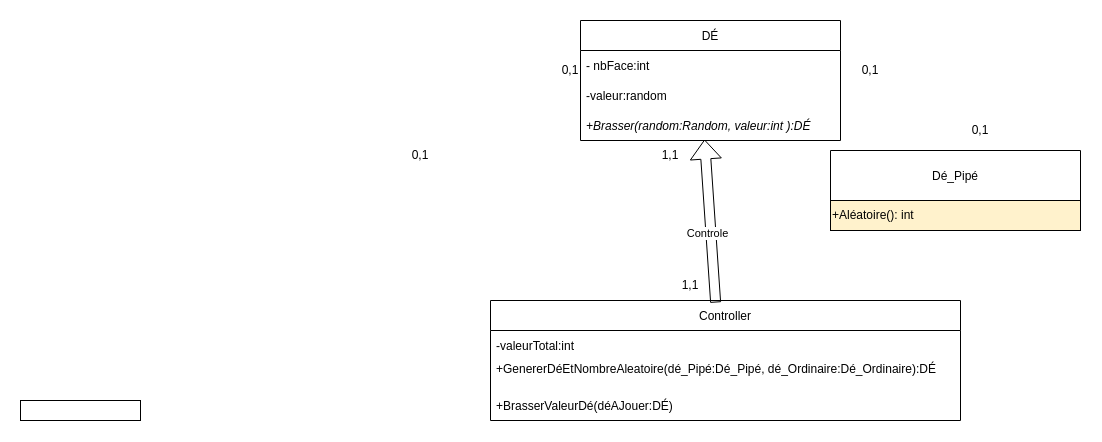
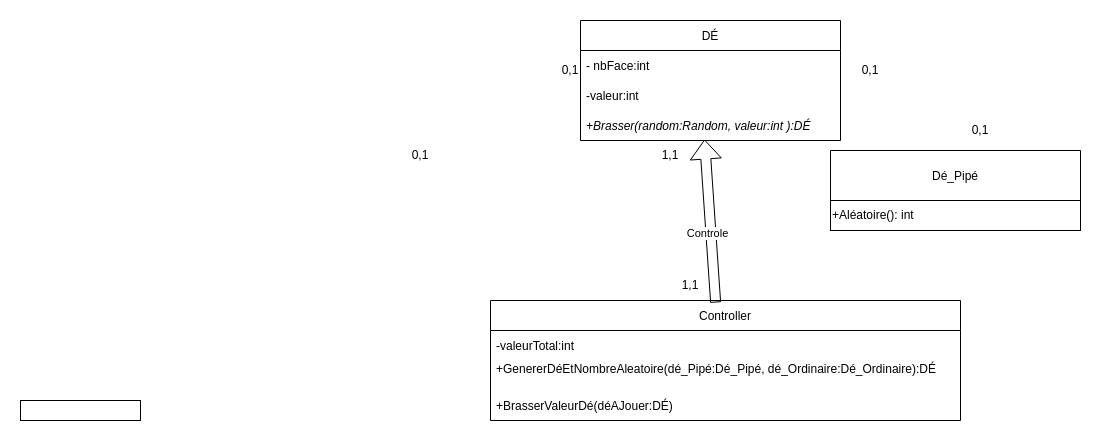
  <mxCell id="0" />
  <mxCell id="1" parent="0" />
  <mxCell id="2" value="" style="rounded=0;whiteSpace=wrap;html=1;" parent="1" vertex="1"><mxGeometry x="20" y="400" width="120" height="20" as="geometry" /></mxCell>
  <mxCell id="3" value="DÉ" style="swimlane;fontStyle=0;childLayout=stackLayout;horizontal=1;startSize=30;horizontalStack=0;resizeParent=1;resizeParentMax=0;resizeLast=0;collapsible=1;marginBottom=0;" parent="1" vertex="1"><mxGeometry x="580" y="20" width="260" height="120" as="geometry" /></mxCell>
  <mxCell id="4" value="- nbFace:int" style="text;strokeColor=none;fillColor=none;align=left;verticalAlign=middle;spacingLeft=4;spacingRight=4;overflow=hidden;points=[[0,0.5],[1,0.5]];portConstraint=eastwest;rotatable=0;" parent="3" vertex="1"><mxGeometry y="30" width="260" height="30" as="geometry" /></mxCell>
- <mxCell id="5" value="-valeur:random" style="text;strokeColor=none;fillColor=none;align=left;verticalAlign=middle;spacingLeft=4;spacingRight=4;overflow=hidden;points=[[0,0.5],[1,0.5]];portConstraint=eastwest;rotatable=0;" parent="3" vertex="1"><mxGeometry y="60" width="260" height="30" as="geometry" /></mxCell>
+ <mxCell id="5" value="-valeur:int" style="text;strokeColor=none;fillColor=none;align=left;verticalAlign=middle;spacingLeft=4;spacingRight=4;overflow=hidden;points=[[0,0.5],[1,0.5]];portConstraint=eastwest;rotatable=0;" parent="3" vertex="1"><mxGeometry y="60" width="260" height="30" as="geometry" /></mxCell>
  <mxCell id="6" value="+Brasser(random:Random, valeur:int ):DÉ" style="text;strokeColor=none;fillColor=none;align=left;verticalAlign=middle;spacingLeft=4;spacingRight=4;overflow=hidden;points=[[0,0.5],[1,0.5]];portConstraint=eastwest;rotatable=0;fontStyle=2" parent="3" vertex="1"><mxGeometry y="90" width="260" height="30" as="geometry" /></mxCell>
  <mxCell id="7" value="Dé_Pipé" style="swimlane;fontStyle=0;childLayout=stackLayout;horizontal=1;startSize=50;horizontalStack=0;resizeParent=1;resizeParentMax=0;resizeLast=0;collapsible=1;marginBottom=0;" parent="1" vertex="1"><mxGeometry x="830" y="150" width="250" height="80" as="geometry" /></mxCell>
- <mxCell id="8" value="&lt;div style=&quot;&quot;&gt;+Aléatoire(): int&lt;/div&gt;" style="rounded=0;whiteSpace=wrap;html=1;align=left;fillColor=#fff2cc;" parent="7" vertex="1"><mxGeometry y="50" width="250" height="30" as="geometry" /></mxCell>
+ <mxCell id="8" value="&lt;div style=&quot;&quot;&gt;+Aléatoire(): int&lt;/div&gt;" style="rounded=0;whiteSpace=wrap;html=1;align=left;" parent="7" vertex="1"><mxGeometry y="50" width="250" height="30" as="geometry" /></mxCell>
  <mxCell id="9" value="Controller" style="swimlane;fontStyle=0;childLayout=stackLayout;horizontal=1;startSize=30;horizontalStack=0;resizeParent=1;resizeParentMax=0;resizeLast=0;collapsible=1;marginBottom=0;" parent="1" vertex="1"><mxGeometry x="490" y="300" width="470" height="120" as="geometry" /></mxCell>
  <mxCell id="10" value="-valeurTotal:int" style="text;strokeColor=none;fillColor=none;align=left;verticalAlign=middle;spacingLeft=4;spacingRight=4;overflow=hidden;points=[[0,0.5],[1,0.5]];portConstraint=eastwest;rotatable=0;" parent="9" vertex="1"><mxGeometry y="30" width="470" height="30" as="geometry" /></mxCell>
  <mxCell id="11" value="+GenererDéEtNombreAleatoire(dé_Pipé:Dé_Pipé, dé_Ordinaire:Dé_Ordinaire):DÉ&#10;" style="text;strokeColor=none;fillColor=none;align=left;verticalAlign=middle;spacingLeft=4;spacingRight=4;overflow=hidden;points=[[0,0.5],[1,0.5]];portConstraint=eastwest;rotatable=0;" parent="9" vertex="1"><mxGeometry y="60" width="470" height="30" as="geometry" /></mxCell>
  <mxCell id="12" value="+BrasserValeurDé(déAJouer:DÉ)" style="text;strokeColor=none;fillColor=none;align=left;verticalAlign=middle;spacingLeft=4;spacingRight=4;overflow=hidden;points=[[0,0.5],[1,0.5]];portConstraint=eastwest;rotatable=0;" parent="9" vertex="1"><mxGeometry y="90" width="470" height="30" as="geometry" /></mxCell>
  <mxCell id="13" value="0,1" style="text;html=1;strokeColor=none;fillColor=none;align=center;verticalAlign=middle;whiteSpace=wrap;rounded=0;" parent="1" vertex="1"><mxGeometry x="850" y="60" width="40" height="20" as="geometry" /></mxCell>
  <mxCell id="14" value="0,1" style="text;html=1;strokeColor=none;fillColor=none;align=center;verticalAlign=middle;whiteSpace=wrap;rounded=0;" parent="1" vertex="1"><mxGeometry x="960" y="120" width="40" height="20" as="geometry" /></mxCell>
  <mxCell id="15" value="" style="shape=flexArrow;endArrow=classic;html=1;rounded=0;exitX=0.479;exitY=0.017;exitDx=0;exitDy=0;exitPerimeter=0;entryX=0.477;entryY=0.967;entryDx=0;entryDy=0;entryPerimeter=0;" parent="1" source="9" target="6" edge="1"><mxGeometry width="50" height="50" relative="1" as="geometry"><mxPoint x="685" y="250" as="sourcePoint" /><mxPoint x="735" y="200" as="targetPoint" /></mxGeometry></mxCell>
  <mxCell id="16" value="Controle" style="edgeLabel;html=1;align=center;verticalAlign=middle;resizable=0;points=[];" parent="15" vertex="1" connectable="0"><mxGeometry x="-0.149" y="4" relative="1" as="geometry"><mxPoint as="offset" /></mxGeometry></mxCell>
  <mxCell id="17" value="1,1" style="text;html=1;strokeColor=none;fillColor=none;align=center;verticalAlign=middle;whiteSpace=wrap;rounded=0;" parent="1" vertex="1"><mxGeometry x="660" y="270" width="60" height="30" as="geometry" /></mxCell>
  <mxCell id="18" value="1,1" style="text;html=1;strokeColor=none;fillColor=none;align=center;verticalAlign=middle;whiteSpace=wrap;rounded=0;" parent="1" vertex="1"><mxGeometry x="640" y="140" width="60" height="30" as="geometry" /></mxCell>
  <mxCell id="19" value="0,1" style="text;html=1;strokeColor=none;fillColor=none;align=center;verticalAlign=middle;whiteSpace=wrap;rounded=0;" parent="1" vertex="1"><mxGeometry x="390" y="140" width="60" height="30" as="geometry" /></mxCell>
  <mxCell id="20" value="0,1" style="text;html=1;strokeColor=none;fillColor=none;align=center;verticalAlign=middle;whiteSpace=wrap;rounded=0;" parent="1" vertex="1"><mxGeometry x="540" y="55" width="60" height="30" as="geometry" /></mxCell>
